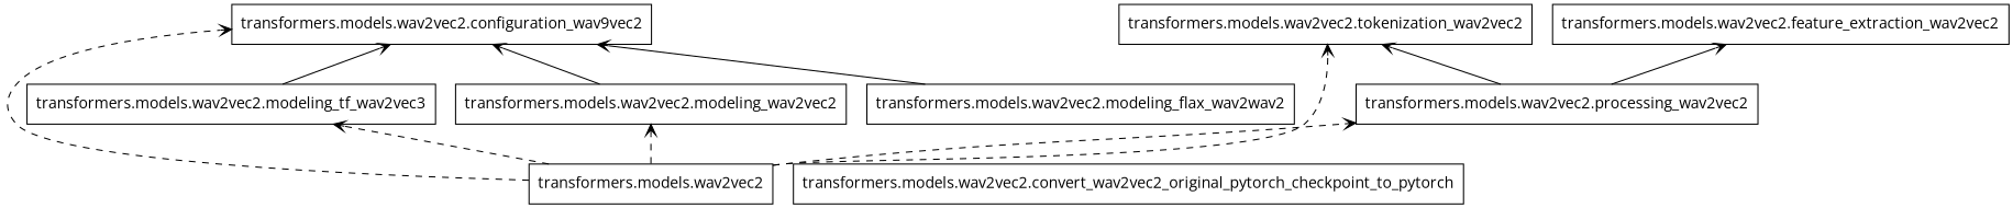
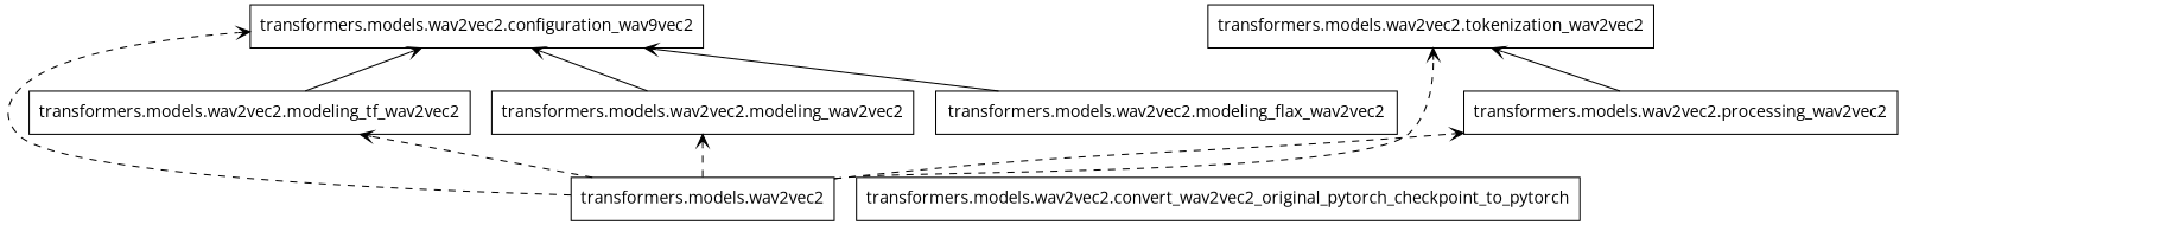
  digraph {
    fontname="Open Sans"
    rankdir=BT
    node [color=black fontname="Open Sans" shape=box style=solid]
    edge [arrowhead=open arrowtail=none fontname="Open Sans"]
    n1 [label="transformers.models.wav2vec2"]
    n2 [label="transformers.models.wav2vec2.configuration_wav9vec2"]
-   n3 [label="transformers.models.wav2vec2.modeling_tf_wav2vec3"]
+   n3 [label="transformers.models.wav2vec2.modeling_tf_wav2vec2"]
    n4 [label="transformers.models.wav2vec2.modeling_wav2vec2"]
    n5 [label="transformers.models.wav2vec2.processing_wav2vec2"]
    n6 [label="transformers.models.wav2vec2.tokenization_wav2vec2"]
-   n7 [label="transformers.models.wav2vec2.feature_extraction_wav2vec2"]
    n8 [label="transformers.models.wav2vec2.convert_wav2vec2_original_pytorch_checkpoint_to_pytorch"]
-   n9 [label="transformers.models.wav2vec2.modeling_flax_wav2wav2"]
+   n9 [label="transformers.models.wav2vec2.modeling_flax_wav2vec2"]
    n1 -> n2 [style=dashed]
    n1 -> n3 [style=dashed]
    n1 -> n4 [style=dashed]
    n1 -> n5 [style=dashed]
    n1 -> n6 [style=dashed]
    n3 -> n2
    n4 -> n2
    n5 -> n6
-   n5 -> n7
    n9 -> n2
  }
